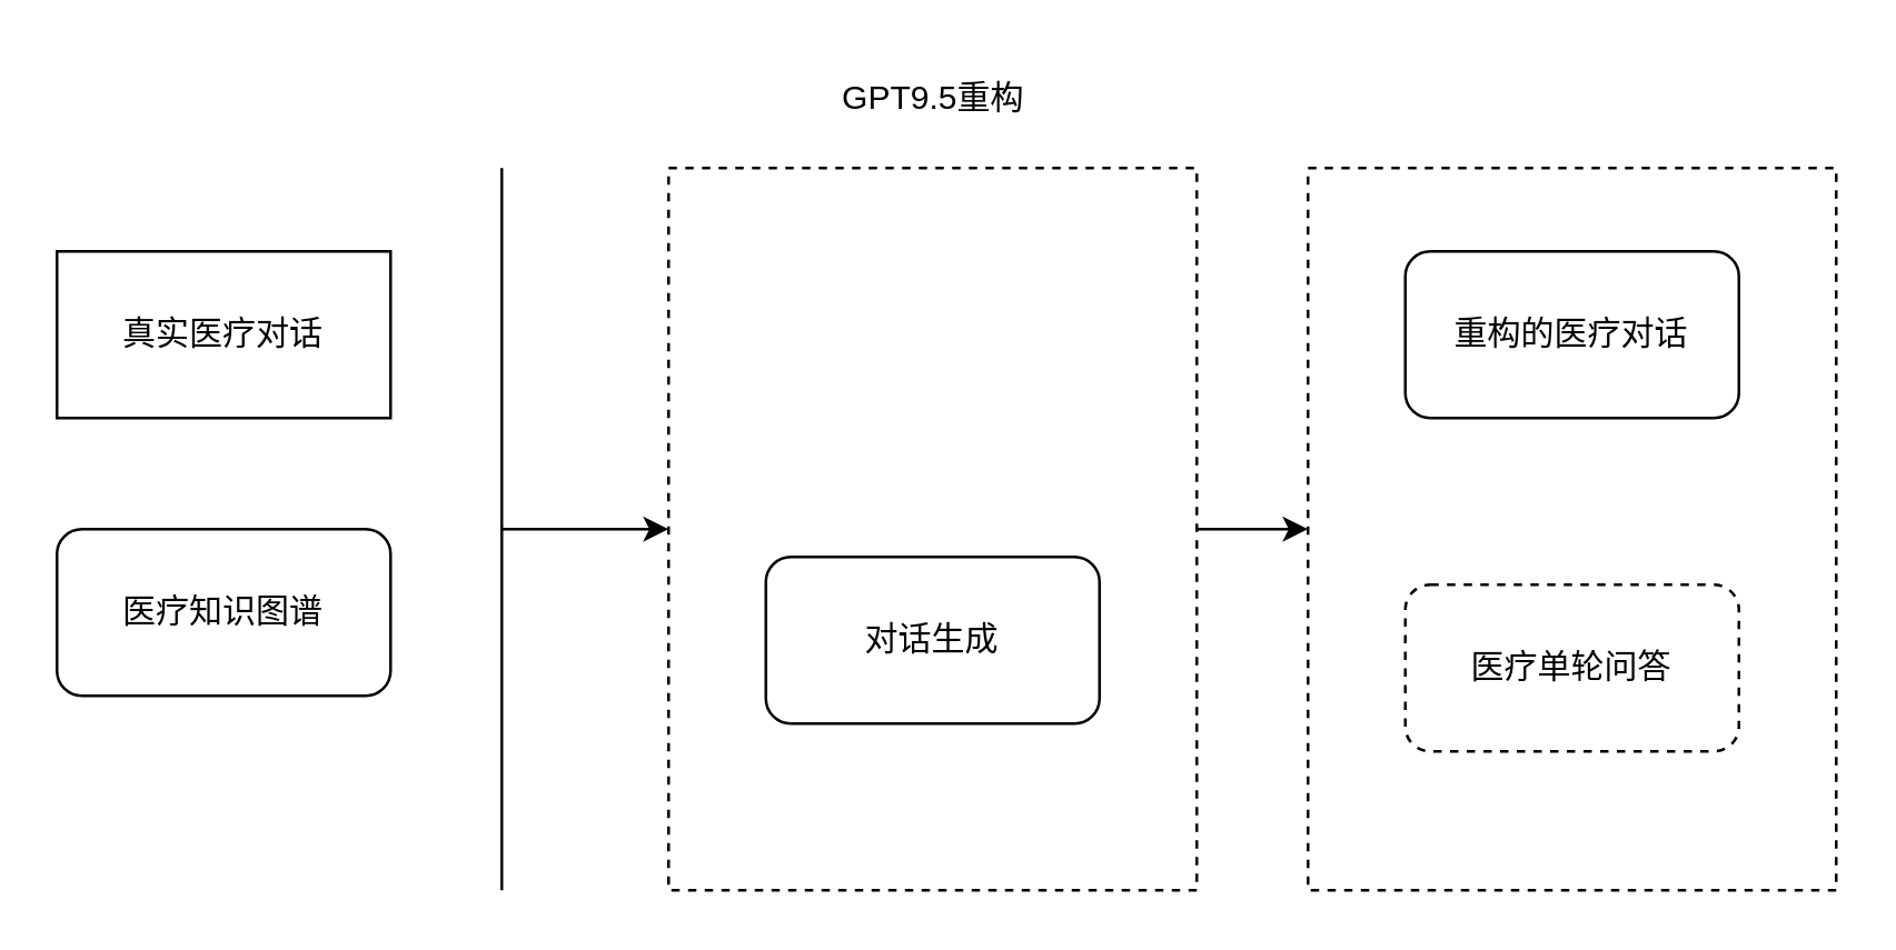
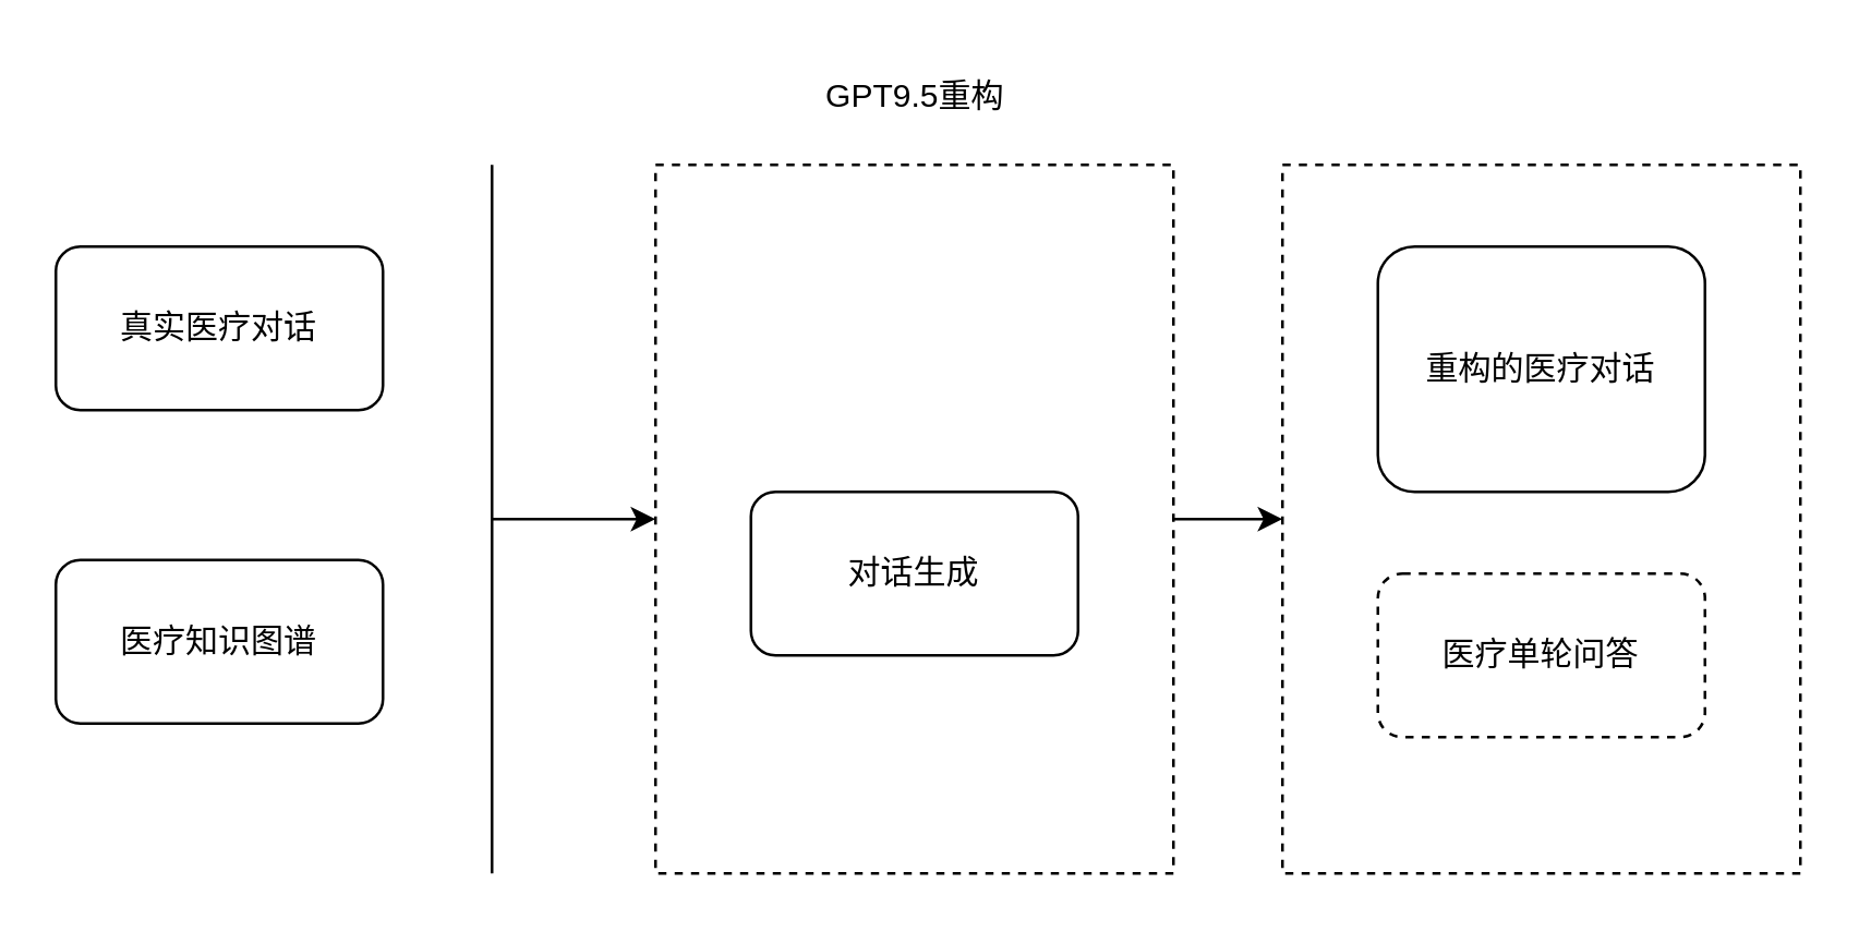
  <mxCell id="0" />
  <mxCell id="1" parent="0" />
- <mxCell id="2" value="真实医疗对话" style="whiteSpace=wrap;html=1;rounded=0;" vertex="1" parent="1"><mxGeometry x="20" y="90" width="120" height="60" as="geometry" /></mxCell>
- <mxCell id="3" value="医疗知识图谱" style="rounded=1;whiteSpace=wrap;html=1;" vertex="1" parent="1"><mxGeometry x="20" y="190" width="120" height="60" as="geometry" /></mxCell>
+ <mxCell id="2" value="真实医疗对话" style="rounded=1;whiteSpace=wrap;html=1;" vertex="1" parent="1"><mxGeometry x="20" y="90" width="120" height="60" as="geometry" /></mxCell>
+ <mxCell id="3" value="医疗知识图谱" style="rounded=1;whiteSpace=wrap;html=1;" vertex="1" parent="1"><mxGeometry x="20" y="205" width="120" height="60" as="geometry" /></mxCell>
  <mxCell id="4" value="" style="edgeStyle=orthogonalEdgeStyle;rounded=0;orthogonalLoop=1;jettySize=auto;html=1;entryX=0;entryY=0.5;entryDx=0;entryDy=0;" edge="1" parent="1" source="5" target="7"><mxGeometry relative="1" as="geometry" /></mxCell>
  <mxCell id="5" value="" style="rounded=0;whiteSpace=wrap;html=1;dashed=1;" vertex="1" parent="1"><mxGeometry x="240" y="60" width="190" height="260" as="geometry" /></mxCell>
- <mxCell id="6" value="对话生成" style="rounded=1;whiteSpace=wrap;html=1;" vertex="1" parent="1"><mxGeometry x="275" y="200" width="120" height="60" as="geometry" /></mxCell>
+ <mxCell id="6" value="对话生成" style="rounded=1;whiteSpace=wrap;html=1;" vertex="1" parent="1"><mxGeometry x="275" y="180" width="120" height="60" as="geometry" /></mxCell>
  <mxCell id="7" value="" style="rounded=0;whiteSpace=wrap;html=1;dashed=1;" vertex="1" parent="1"><mxGeometry x="470" y="60" width="190" height="260" as="geometry" /></mxCell>
- <mxCell id="8" value="重构的医疗对话" style="rounded=1;whiteSpace=wrap;html=1;" vertex="1" parent="1"><mxGeometry x="505" y="90" width="120" height="60" as="geometry" /></mxCell>
+ <mxCell id="8" value="重构的医疗对话" style="rounded=1;whiteSpace=wrap;html=1;" vertex="1" parent="1"><mxGeometry x="505" y="90" width="120" height="90" as="geometry" /></mxCell>
  <mxCell id="9" value="医疗单轮问答" style="rounded=1;whiteSpace=wrap;html=1;dashed=1;" vertex="1" parent="1"><mxGeometry x="505" y="210" width="120" height="60" as="geometry" /></mxCell>
  <mxCell id="10" value="GPT9.5重构" style="text;html=1;align=center;verticalAlign=middle;resizable=0;points=[];autosize=1;strokeColor=none;fillColor=none;" vertex="1" parent="1"><mxGeometry x="290" y="20" width="90" height="30" as="geometry" /></mxCell>
  <mxCell id="11" value="" style="endArrow=none;html=1;rounded=0;" edge="1" parent="1"><mxGeometry width="50" height="50" relative="1" as="geometry"><mxPoint x="180" y="320" as="sourcePoint" /><mxPoint x="180" y="60" as="targetPoint" /></mxGeometry></mxCell>
  <mxCell id="12" value="" style="endArrow=classic;html=1;rounded=0;entryX=0;entryY=0.5;entryDx=0;entryDy=0;" edge="1" parent="1" target="5"><mxGeometry width="50" height="50" relative="1" as="geometry"><mxPoint x="180" y="190" as="sourcePoint" /><mxPoint x="150" y="230" as="targetPoint" /></mxGeometry></mxCell>
